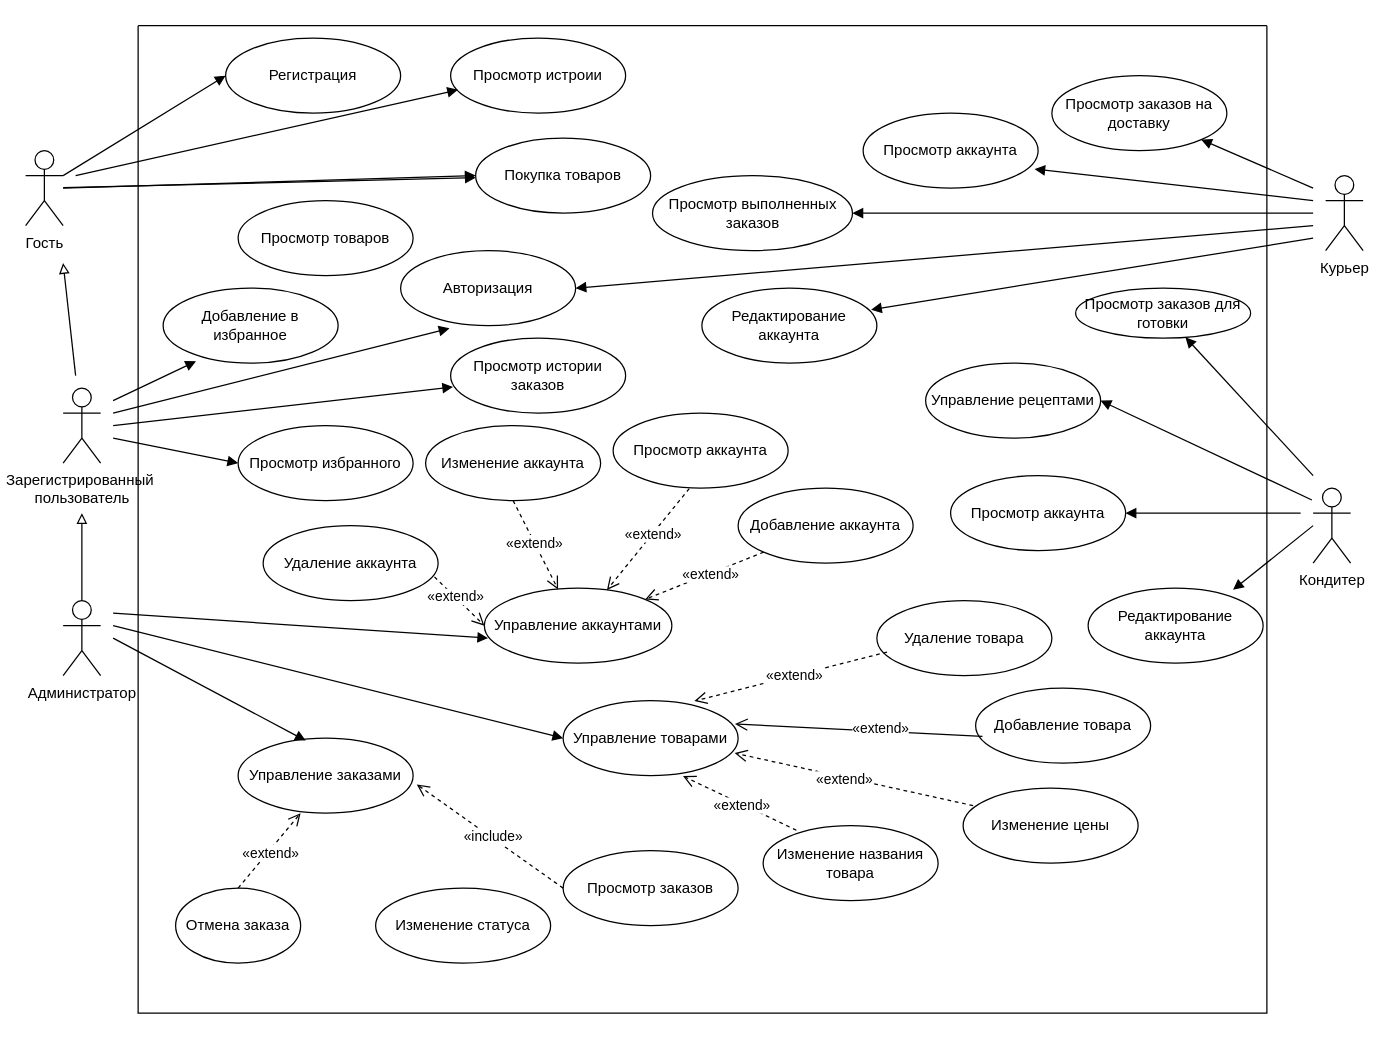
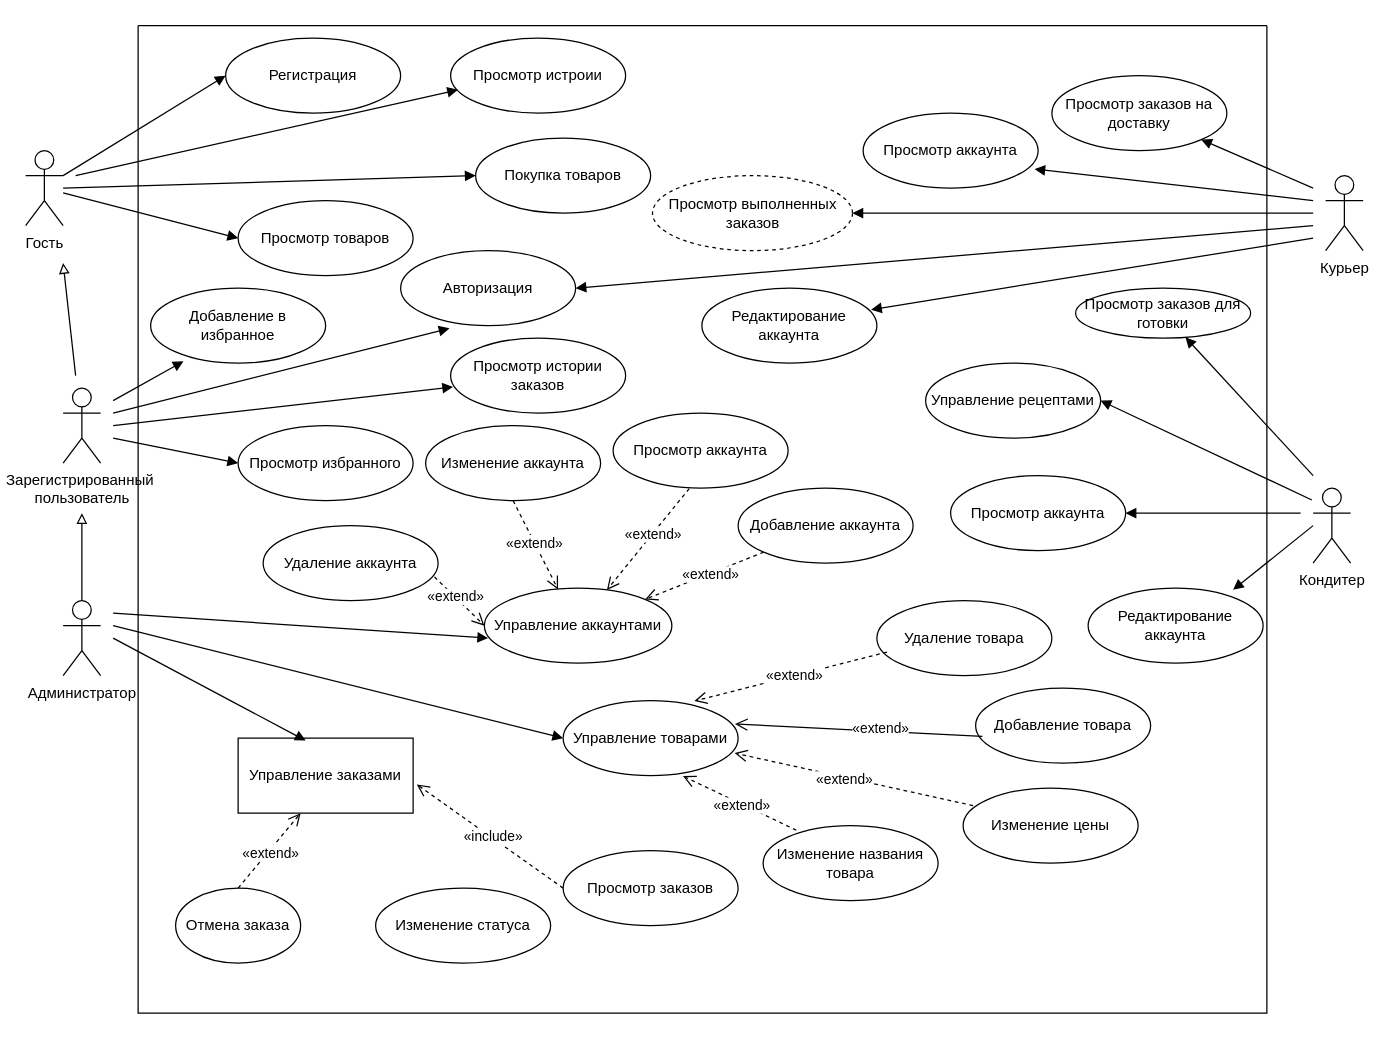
  <mxCell id="0" />
  <mxCell id="1" parent="0" />
  <mxCell id="2" value="Гость" style="shape=umlActor;verticalLabelPosition=bottom;verticalAlign=top;html=1;outlineConnect=0;" parent="1" vertex="1"><mxGeometry x="20" y="120" width="30" height="60" as="geometry" /></mxCell>
  <mxCell id="3" value="Зарегистрированный&amp;nbsp;&lt;br&gt;пользователь" style="shape=umlActor;verticalLabelPosition=bottom;verticalAlign=top;html=1;outlineConnect=0;" parent="1" vertex="1"><mxGeometry x="50" y="310" width="30" height="60" as="geometry" /></mxCell>
  <mxCell id="4" style="edgeStyle=orthogonalEdgeStyle;rounded=0;orthogonalLoop=1;jettySize=auto;html=1;endArrow=block;endFill=0;" parent="1" source="5" edge="1"><mxGeometry relative="1" as="geometry"><mxPoint x="65" y="410" as="targetPoint" /></mxGeometry></mxCell>
  <mxCell id="5" value="Администратор" style="shape=umlActor;verticalLabelPosition=bottom;verticalAlign=top;html=1;outlineConnect=0;" parent="1" vertex="1"><mxGeometry x="50" y="480" width="30" height="60" as="geometry" /></mxCell>
  <mxCell id="6" value="" style="endArrow=block;html=1;rounded=0;entryX=0;entryY=0.5;entryDx=0;entryDy=0;endFill=1;" parent="1" target="49" edge="1"><mxGeometry width="50" height="50" relative="1" as="geometry"><mxPoint x="50" y="140" as="sourcePoint" /><mxPoint x="170" y="120" as="targetPoint" /></mxGeometry></mxCell>
  <mxCell id="7" value="" style="endArrow=block;html=1;rounded=0;entryX=0;entryY=0.5;entryDx=0;entryDy=0;endFill=1;" parent="1" target="53" edge="1"><mxGeometry width="50" height="50" relative="1" as="geometry"><mxPoint x="90" y="350" as="sourcePoint" /><mxPoint x="190" y="280" as="targetPoint" /></mxGeometry></mxCell>
- <mxCell id="8" value="" style="endArrow=block;html=1;rounded=0;endFill=1;" parent="1" source="2" target="47" edge="1"><mxGeometry width="50" height="50" relative="1" as="geometry"><mxPoint x="50" y="150" as="sourcePoint" /><mxPoint x="190" y="270" as="targetPoint" /></mxGeometry></mxCell>
+ <mxCell id="8" value="" style="endArrow=block;html=1;rounded=0;endFill=1;entryX=0;entryY=0.5;entryDx=0;entryDy=0;" parent="1" source="2" target="48" edge="1"><mxGeometry width="50" height="50" relative="1" as="geometry"><mxPoint x="50" y="150" as="sourcePoint" /><mxPoint x="190" y="270" as="targetPoint" /></mxGeometry></mxCell>
  <mxCell id="9" value="" style="endArrow=block;html=1;rounded=0;entryX=0;entryY=0.5;entryDx=0;entryDy=0;endFill=1;" parent="1" target="47" edge="1"><mxGeometry width="50" height="50" relative="1" as="geometry"><mxPoint x="50" y="150" as="sourcePoint" /><mxPoint x="190" y="110" as="targetPoint" /></mxGeometry></mxCell>
  <mxCell id="10" value="" style="endArrow=block;html=1;rounded=0;entryX=0;entryY=0.5;entryDx=0;entryDy=0;endFill=1;" parent="1" target="24" edge="1"><mxGeometry width="50" height="50" relative="1" as="geometry"><mxPoint x="90" y="500" as="sourcePoint" /><mxPoint x="150" y="490" as="targetPoint" /></mxGeometry></mxCell>
  <mxCell id="11" value="Управление аккаунтами" style="ellipse;whiteSpace=wrap;html=1;" parent="1" vertex="1"><mxGeometry x="387" y="470" width="150" height="60" as="geometry" /></mxCell>
  <mxCell id="12" value="" style="html=1;verticalAlign=bottom;endArrow=open;dashed=1;endSize=8;rounded=0;exitX=0;exitY=1;exitDx=0;exitDy=0;" parent="1" source="22" target="11" edge="1"><mxGeometry relative="1" as="geometry"><mxPoint x="578" y="551" as="sourcePoint" /><mxPoint x="530" y="480" as="targetPoint" /></mxGeometry></mxCell>
  <mxCell id="13" value="«extend»" style="edgeLabel;html=1;align=center;verticalAlign=middle;resizable=0;points=[];" parent="12" vertex="1" connectable="0"><mxGeometry x="-0.098" relative="1" as="geometry"><mxPoint as="offset" /></mxGeometry></mxCell>
  <mxCell id="14" value="" style="html=1;verticalAlign=bottom;endArrow=open;dashed=1;endSize=8;rounded=0;exitX=0.5;exitY=1;exitDx=0;exitDy=0;entryX=0.393;entryY=0.017;entryDx=0;entryDy=0;entryPerimeter=0;" parent="1" source="21" target="11" edge="1"><mxGeometry relative="1" as="geometry"><mxPoint x="380" y="542" as="sourcePoint" /><mxPoint x="317" y="470" as="targetPoint" /></mxGeometry></mxCell>
  <mxCell id="15" value="«extend»" style="edgeLabel;html=1;align=center;verticalAlign=middle;resizable=0;points=[];" parent="14" vertex="1" connectable="0"><mxGeometry x="-0.058" relative="1" as="geometry"><mxPoint as="offset" /></mxGeometry></mxCell>
  <mxCell id="16" value="" style="html=1;verticalAlign=bottom;endArrow=open;dashed=1;endSize=8;rounded=0;exitX=0.979;exitY=0.683;exitDx=0;exitDy=0;entryX=0;entryY=0.5;entryDx=0;entryDy=0;exitPerimeter=0;" parent="1" source="20" target="11" edge="1"><mxGeometry relative="1" as="geometry"><mxPoint x="440" y="444" as="sourcePoint" /><mxPoint x="456" y="481" as="targetPoint" /></mxGeometry></mxCell>
  <mxCell id="17" value="«extend»" style="edgeLabel;html=1;align=center;verticalAlign=middle;resizable=0;points=[];" parent="16" vertex="1" connectable="0"><mxGeometry x="0.092" y="-2" relative="1" as="geometry"><mxPoint x="-4" y="-7" as="offset" /></mxGeometry></mxCell>
  <mxCell id="18" value="" style="endArrow=block;html=1;rounded=0;endFill=1;" parent="1" edge="1"><mxGeometry width="50" height="50" relative="1" as="geometry"><mxPoint x="90" y="490" as="sourcePoint" /><mxPoint x="390" y="510" as="targetPoint" /></mxGeometry></mxCell>
  <mxCell id="19" value="" style="swimlane;startSize=0;" parent="1" vertex="1"><mxGeometry x="110" y="20" width="903" height="790" as="geometry"><mxRectangle x="1160" y="80" width="50" height="40" as="alternateBounds" /></mxGeometry></mxCell>
  <mxCell id="20" value="Удаление аккаунта" style="ellipse;whiteSpace=wrap;html=1;" parent="19" vertex="1"><mxGeometry x="100" y="400" width="140" height="60" as="geometry" /></mxCell>
  <mxCell id="21" value="Изменение аккаунта" style="ellipse;whiteSpace=wrap;html=1;" parent="19" vertex="1"><mxGeometry x="230" y="320" width="140" height="60" as="geometry" /></mxCell>
  <mxCell id="22" value="Добавление аккаунта" style="ellipse;whiteSpace=wrap;html=1;" parent="19" vertex="1"><mxGeometry x="480" y="370" width="140" height="60" as="geometry" /></mxCell>
  <mxCell id="23" value="Просмотр аккаунта" style="ellipse;whiteSpace=wrap;html=1;" parent="19" vertex="1"><mxGeometry x="380" y="310" width="140" height="60" as="geometry" /></mxCell>
  <mxCell id="24" value="Управление товарами" style="ellipse;whiteSpace=wrap;html=1;" parent="19" vertex="1"><mxGeometry x="340" y="540" width="140" height="60" as="geometry" /></mxCell>
  <mxCell id="25" value="Добавление товара" style="ellipse;whiteSpace=wrap;html=1;" parent="19" vertex="1"><mxGeometry x="670" y="530" width="140" height="60" as="geometry" /></mxCell>
  <mxCell id="26" value="Изменение цены" style="ellipse;whiteSpace=wrap;html=1;" parent="19" vertex="1"><mxGeometry x="660" y="610" width="140" height="60" as="geometry" /></mxCell>
  <mxCell id="27" value="Изменение названия товара" style="ellipse;whiteSpace=wrap;html=1;" parent="19" vertex="1"><mxGeometry x="500" y="640" width="140" height="60" as="geometry" /></mxCell>
  <mxCell id="28" value="Удаление товара" style="ellipse;whiteSpace=wrap;html=1;" parent="19" vertex="1"><mxGeometry x="591" y="460" width="140" height="60" as="geometry" /></mxCell>
  <mxCell id="29" value="" style="html=1;verticalAlign=bottom;endArrow=open;dashed=1;endSize=8;rounded=0;entryX=0.75;entryY=0.006;entryDx=0;entryDy=0;entryPerimeter=0;exitX=0.058;exitY=0.686;exitDx=0;exitDy=0;exitPerimeter=0;" parent="19" source="28" target="24" edge="1"><mxGeometry relative="1" as="geometry"><mxPoint x="600" y="510" as="sourcePoint" /><mxPoint x="581.22" y="930" as="targetPoint" /></mxGeometry></mxCell>
  <mxCell id="30" value="«extend»" style="edgeLabel;html=1;align=center;verticalAlign=middle;resizable=0;points=[];" parent="29" vertex="1" connectable="0"><mxGeometry x="-0.026" y="-1" relative="1" as="geometry"><mxPoint as="offset" /></mxGeometry></mxCell>
  <mxCell id="31" value="" style="html=1;verticalAlign=bottom;endArrow=open;dashed=1;endSize=8;rounded=0;exitX=0.19;exitY=0.061;exitDx=0;exitDy=0;entryX=0.685;entryY=1.006;entryDx=0;entryDy=0;exitPerimeter=0;entryPerimeter=0;" parent="19" source="27" target="24" edge="1"><mxGeometry relative="1" as="geometry"><mxPoint x="688.5" y="718.14" as="sourcePoint" /><mxPoint x="706.76" y="651.86" as="targetPoint" /></mxGeometry></mxCell>
  <mxCell id="32" value="«extend»" style="edgeLabel;html=1;align=center;verticalAlign=middle;resizable=0;points=[];" parent="31" vertex="1" connectable="0"><mxGeometry x="-0.042" y="1" relative="1" as="geometry"><mxPoint as="offset" /></mxGeometry></mxCell>
  <mxCell id="33" value="" style="html=1;verticalAlign=bottom;endArrow=open;dashed=1;endSize=8;rounded=0;exitX=0.057;exitY=0.233;exitDx=0;exitDy=0;entryX=0.98;entryY=0.7;entryDx=0;entryDy=0;entryPerimeter=0;exitPerimeter=0;" parent="19" source="26" target="24" edge="1"><mxGeometry relative="1" as="geometry"><mxPoint x="732.84" y="663.86" as="sourcePoint" /><mxPoint x="661.5" y="550" as="targetPoint" /></mxGeometry></mxCell>
  <mxCell id="34" value="«extend»" style="edgeLabel;html=1;align=center;verticalAlign=middle;resizable=0;points=[];" parent="33" vertex="1" connectable="0"><mxGeometry x="0.088" y="1" relative="1" as="geometry"><mxPoint as="offset" /></mxGeometry></mxCell>
  <mxCell id="35" value="" style="html=1;verticalAlign=bottom;endArrow=open;dashed=0;endSize=8;rounded=0;exitX=0.039;exitY=0.644;exitDx=0;exitDy=0;entryX=0.982;entryY=0.311;entryDx=0;entryDy=0;exitPerimeter=0;entryPerimeter=0;" parent="19" source="25" target="24" edge="1"><mxGeometry relative="1" as="geometry"><mxPoint x="708.5" y="605" as="sourcePoint" /><mxPoint x="622.5" y="545" as="targetPoint" /></mxGeometry></mxCell>
  <mxCell id="36" value="«extend»" style="edgeLabel;html=1;align=center;verticalAlign=middle;resizable=0;points=[];" parent="35" vertex="1" connectable="0"><mxGeometry x="-0.171" y="-3" relative="1" as="geometry"><mxPoint as="offset" /></mxGeometry></mxCell>
  <mxCell id="37" value="Просмотр заказов на доставку" style="ellipse;whiteSpace=wrap;html=1;" parent="19" vertex="1"><mxGeometry x="731" y="40" width="140" height="60" as="geometry" /></mxCell>
- <mxCell id="38" value="Управление заказами" style="ellipse;whiteSpace=wrap;html=1;" parent="19" vertex="1"><mxGeometry x="80" y="570" width="140" height="60" as="geometry" /></mxCell>
+ <mxCell id="38" value="Управление заказами" style="whiteSpace=wrap;html=1;rounded=0;" parent="19" vertex="1"><mxGeometry x="80" y="570" width="140" height="60" as="geometry" /></mxCell>
  <mxCell id="39" value="Отмена заказа" style="ellipse;whiteSpace=wrap;html=1;" parent="19" vertex="1"><mxGeometry x="30" y="690" width="100" height="60" as="geometry" /></mxCell>
  <mxCell id="40" value="" style="html=1;verticalAlign=bottom;endArrow=open;dashed=1;endSize=8;rounded=0;exitX=0.5;exitY=0;exitDx=0;exitDy=0;entryX=0.357;entryY=1;entryDx=0;entryDy=0;entryPerimeter=0;" parent="19" source="39" target="38" edge="1"><mxGeometry relative="1" as="geometry"><mxPoint x="268" y="485" as="sourcePoint" /><mxPoint x="335" y="449" as="targetPoint" /></mxGeometry></mxCell>
  <mxCell id="41" value="«extend»" style="edgeLabel;html=1;align=center;verticalAlign=middle;resizable=0;points=[];" parent="40" vertex="1" connectable="0"><mxGeometry x="-0.026" y="-1" relative="1" as="geometry"><mxPoint as="offset" /></mxGeometry></mxCell>
  <mxCell id="42" value="Изменение статуса" style="ellipse;whiteSpace=wrap;html=1;" parent="19" vertex="1"><mxGeometry x="190" y="690" width="140" height="60" as="geometry" /></mxCell>
  <mxCell id="43" value="Просмотр заказов" style="ellipse;whiteSpace=wrap;html=1;" parent="19" vertex="1"><mxGeometry x="340" y="660" width="140" height="60" as="geometry" /></mxCell>
  <mxCell id="44" value="" style="html=1;verticalAlign=bottom;endArrow=open;dashed=1;endSize=8;rounded=0;exitX=0;exitY=0.5;exitDx=0;exitDy=0;entryX=1.021;entryY=0.617;entryDx=0;entryDy=0;entryPerimeter=0;" parent="19" source="43" target="38" edge="1"><mxGeometry relative="1" as="geometry"><mxPoint x="235" y="862" as="sourcePoint" /><mxPoint x="193" y="798" as="targetPoint" /></mxGeometry></mxCell>
  <mxCell id="45" value="«include»" style="edgeLabel;html=1;align=center;verticalAlign=middle;resizable=0;points=[];" parent="44" vertex="1" connectable="0"><mxGeometry x="-0.026" y="-1" relative="1" as="geometry"><mxPoint as="offset" /></mxGeometry></mxCell>
  <mxCell id="46" value="Просмотр истории заказов" style="ellipse;whiteSpace=wrap;html=1;" parent="19" vertex="1"><mxGeometry x="250" y="250" width="140" height="60" as="geometry" /></mxCell>
  <mxCell id="47" value="Покупка товаров" style="ellipse;whiteSpace=wrap;html=1;" parent="19" vertex="1"><mxGeometry x="270" y="90" width="140" height="60" as="geometry" /></mxCell>
  <mxCell id="48" value="Просмотр товаров" style="ellipse;whiteSpace=wrap;html=1;" parent="19" vertex="1"><mxGeometry x="80" y="140" width="140" height="60" as="geometry" /></mxCell>
  <mxCell id="49" value="Регистрация" style="ellipse;whiteSpace=wrap;html=1;" parent="19" vertex="1"><mxGeometry x="70" y="10" width="140" height="60" as="geometry" /></mxCell>
- <mxCell id="50" value="Добавление в избранное" style="ellipse;whiteSpace=wrap;html=1;" parent="19" vertex="1"><mxGeometry x="20" y="210" width="140" height="60" as="geometry" /></mxCell>
+ <mxCell id="50" value="Добавление в избранное" style="ellipse;whiteSpace=wrap;html=1;" parent="19" vertex="1"><mxGeometry x="10" y="210" width="140" height="60" as="geometry" /></mxCell>
  <mxCell id="51" value="Авторизация" style="ellipse;whiteSpace=wrap;html=1;" parent="19" vertex="1"><mxGeometry x="210" y="180" width="140" height="60" as="geometry" /></mxCell>
  <mxCell id="52" value="Просмотр аккаунта" style="ellipse;whiteSpace=wrap;html=1;" parent="19" vertex="1"><mxGeometry x="580" y="70" width="140" height="60" as="geometry" /></mxCell>
  <mxCell id="53" value="Просмотр избранного" style="ellipse;whiteSpace=wrap;html=1;" parent="19" vertex="1"><mxGeometry x="80" y="320" width="140" height="60" as="geometry" /></mxCell>
- <mxCell id="54" value="Просмотр выполненных заказов" style="ellipse;whiteSpace=wrap;html=1;" parent="19" vertex="1"><mxGeometry x="411.5" y="120" width="160" height="60" as="geometry" /></mxCell>
+ <mxCell id="54" value="Просмотр выполненных заказов" style="ellipse;whiteSpace=wrap;html=1;dashed=1;" parent="19" vertex="1"><mxGeometry x="411.5" y="120" width="160" height="60" as="geometry" /></mxCell>
  <mxCell id="55" value="" style="endArrow=block;html=1;rounded=0;entryX=1;entryY=0.5;entryDx=0;entryDy=0;endFill=1;" parent="19" target="51" edge="1"><mxGeometry width="50" height="50" relative="1" as="geometry"><mxPoint x="940" y="160" as="sourcePoint" /><mxPoint x="816" y="169" as="targetPoint" /></mxGeometry></mxCell>
  <mxCell id="56" value="" style="endArrow=block;html=1;rounded=0;entryX=1;entryY=0.5;entryDx=0;entryDy=0;endFill=1;" parent="19" target="54" edge="1"><mxGeometry width="50" height="50" relative="1" as="geometry"><mxPoint x="940" y="150" as="sourcePoint" /><mxPoint x="360" y="220" as="targetPoint" /></mxGeometry></mxCell>
  <mxCell id="57" value="" style="endArrow=block;html=1;rounded=0;entryX=0.979;entryY=0.746;entryDx=0;entryDy=0;endFill=1;entryPerimeter=0;" parent="19" target="52" edge="1"><mxGeometry width="50" height="50" relative="1" as="geometry"><mxPoint x="940" y="140" as="sourcePoint" /><mxPoint x="582" y="160" as="targetPoint" /></mxGeometry></mxCell>
  <mxCell id="58" value="" style="endArrow=block;html=1;rounded=0;entryX=1;entryY=1;entryDx=0;entryDy=0;endFill=1;" parent="19" target="37" edge="1"><mxGeometry width="50" height="50" relative="1" as="geometry"><mxPoint x="940" y="130" as="sourcePoint" /><mxPoint x="727" y="125" as="targetPoint" /></mxGeometry></mxCell>
  <mxCell id="59" value="Просмотр истроии" style="ellipse;whiteSpace=wrap;html=1;" vertex="1" parent="19"><mxGeometry x="250" y="10" width="140" height="60" as="geometry" /></mxCell>
  <mxCell id="60" value="Редактирование аккаунта" style="ellipse;whiteSpace=wrap;html=1;" vertex="1" parent="19"><mxGeometry x="451" y="210" width="140" height="60" as="geometry" /></mxCell>
  <mxCell id="61" value="Просмотр заказов для готовки" style="ellipse;whiteSpace=wrap;html=1;" vertex="1" parent="19"><mxGeometry x="750" y="210" width="140" height="40" as="geometry" /></mxCell>
  <mxCell id="62" value="Управление рецептами" style="ellipse;whiteSpace=wrap;html=1;" vertex="1" parent="19"><mxGeometry x="630" y="270" width="140" height="60" as="geometry" /></mxCell>
  <mxCell id="63" value="Редактирование аккаунта" style="ellipse;whiteSpace=wrap;html=1;" vertex="1" parent="19"><mxGeometry x="760" y="450" width="140" height="60" as="geometry" /></mxCell>
  <mxCell id="64" value="Просмотр аккаунта" style="ellipse;whiteSpace=wrap;html=1;" vertex="1" parent="19"><mxGeometry x="650" y="360" width="140" height="60" as="geometry" /></mxCell>
  <mxCell id="65" value="" style="endArrow=block;html=1;rounded=0;endFill=0;" parent="1" edge="1"><mxGeometry width="50" height="50" relative="1" as="geometry"><mxPoint x="60" y="300" as="sourcePoint" /><mxPoint x="50" y="210" as="targetPoint" /></mxGeometry></mxCell>
  <mxCell id="66" value="" style="html=1;verticalAlign=bottom;endArrow=open;dashed=1;endSize=8;rounded=0;exitX=0.435;exitY=1.006;exitDx=0;exitDy=0;exitPerimeter=0;" parent="1" source="23" target="11" edge="1"><mxGeometry relative="1" as="geometry"><mxPoint x="621" y="451" as="sourcePoint" /><mxPoint x="525" y="489" as="targetPoint" /></mxGeometry></mxCell>
  <mxCell id="67" value="«extend»" style="edgeLabel;html=1;align=center;verticalAlign=middle;resizable=0;points=[];" parent="66" vertex="1" connectable="0"><mxGeometry x="-0.098" relative="1" as="geometry"><mxPoint as="offset" /></mxGeometry></mxCell>
  <mxCell id="68" value="" style="endArrow=block;html=1;rounded=0;entryX=0.386;entryY=0.033;entryDx=0;entryDy=0;endFill=1;entryPerimeter=0;" parent="1" target="38" edge="1"><mxGeometry width="50" height="50" relative="1" as="geometry"><mxPoint x="90" y="510" as="sourcePoint" /><mxPoint x="0" y="670" as="targetPoint" /></mxGeometry></mxCell>
  <mxCell id="69" value="" style="endArrow=block;html=1;rounded=0;entryX=0.014;entryY=0.65;entryDx=0;entryDy=0;endFill=1;entryPerimeter=0;" parent="1" target="46" edge="1"><mxGeometry width="50" height="50" relative="1" as="geometry"><mxPoint x="90" y="340" as="sourcePoint" /><mxPoint x="200" y="380" as="targetPoint" /></mxGeometry></mxCell>
  <mxCell id="70" value="" style="endArrow=block;html=1;rounded=0;entryX=0.188;entryY=0.975;entryDx=0;entryDy=0;endFill=1;entryPerimeter=0;" parent="1" target="50" edge="1"><mxGeometry width="50" height="50" relative="1" as="geometry"><mxPoint x="90" y="320" as="sourcePoint" /><mxPoint x="372" y="319" as="targetPoint" /></mxGeometry></mxCell>
  <mxCell id="71" value="" style="endArrow=block;html=1;rounded=0;entryX=0.279;entryY=1.036;entryDx=0;entryDy=0;endFill=1;entryPerimeter=0;" parent="1" target="51" edge="1"><mxGeometry width="50" height="50" relative="1" as="geometry"><mxPoint x="90" y="330" as="sourcePoint" /><mxPoint x="166" y="299" as="targetPoint" /></mxGeometry></mxCell>
  <mxCell id="72" value="Курьер" style="shape=umlActor;verticalLabelPosition=bottom;verticalAlign=top;html=1;outlineConnect=0;" parent="1" vertex="1"><mxGeometry x="1060" y="140" width="30" height="60" as="geometry" /></mxCell>
  <mxCell id="73" value="" style="endArrow=block;html=1;rounded=0;entryX=0.042;entryY=0.689;entryDx=0;entryDy=0;endFill=1;entryPerimeter=0;" edge="1" parent="1" target="59"><mxGeometry width="50" height="50" relative="1" as="geometry"><mxPoint x="60" y="140" as="sourcePoint" /><mxPoint x="190" y="70" as="targetPoint" /></mxGeometry></mxCell>
  <mxCell id="74" value="" style="endArrow=block;html=1;rounded=0;entryX=0.967;entryY=0.287;entryDx=0;entryDy=0;endFill=1;entryPerimeter=0;" edge="1" parent="1" target="60"><mxGeometry width="50" height="50" relative="1" as="geometry"><mxPoint x="1050" y="190" as="sourcePoint" /><mxPoint x="692" y="180" as="targetPoint" /></mxGeometry></mxCell>
  <mxCell id="75" value="Кондитер" style="shape=umlActor;verticalLabelPosition=bottom;verticalAlign=top;html=1;outlineConnect=0;" vertex="1" parent="1"><mxGeometry x="1050" y="390" width="30" height="60" as="geometry" /></mxCell>
  <mxCell id="76" value="" style="endArrow=block;html=1;rounded=0;endFill=1;" edge="1" parent="1" target="61"><mxGeometry width="50" height="50" relative="1" as="geometry"><mxPoint x="1050" y="380" as="sourcePoint" /><mxPoint x="950" y="350.5" as="targetPoint" /></mxGeometry></mxCell>
  <mxCell id="77" value="" style="endArrow=block;html=1;rounded=0;endFill=1;entryX=1;entryY=0.5;entryDx=0;entryDy=0;" edge="1" parent="1" target="62"><mxGeometry width="50" height="50" relative="1" as="geometry"><mxPoint x="1049" y="399.5" as="sourcePoint" /><mxPoint x="964" y="298" as="targetPoint" /></mxGeometry></mxCell>
  <mxCell id="78" value="" style="endArrow=block;html=1;rounded=0;endFill=1;entryX=1;entryY=0.5;entryDx=0;entryDy=0;" edge="1" parent="1" target="64"><mxGeometry width="50" height="50" relative="1" as="geometry"><mxPoint x="1040" y="410" as="sourcePoint" /><mxPoint x="890" y="330" as="targetPoint" /></mxGeometry></mxCell>
  <mxCell id="79" value="" style="endArrow=block;html=1;rounded=0;endFill=1;entryX=0.828;entryY=0.023;entryDx=0;entryDy=0;entryPerimeter=0;" edge="1" parent="1" target="63"><mxGeometry width="50" height="50" relative="1" as="geometry"><mxPoint x="1050" y="420" as="sourcePoint" /><mxPoint x="910" y="420" as="targetPoint" /></mxGeometry></mxCell>
